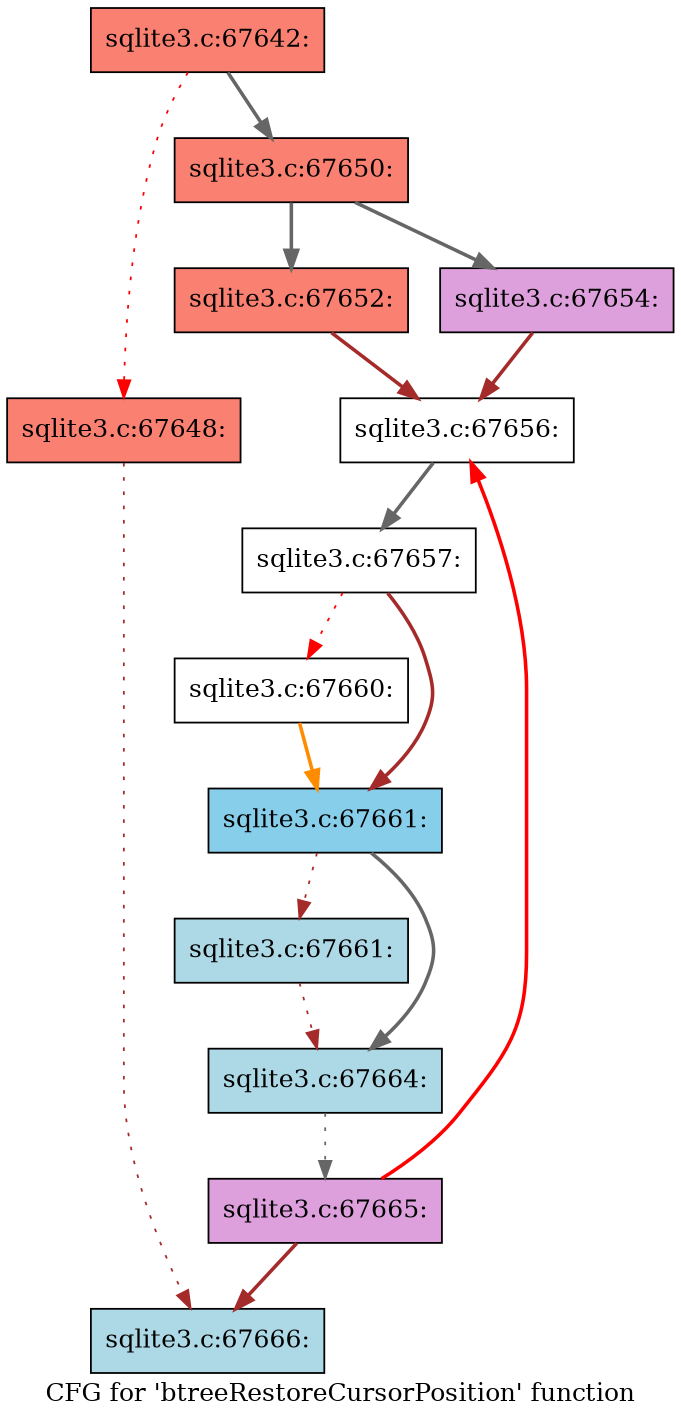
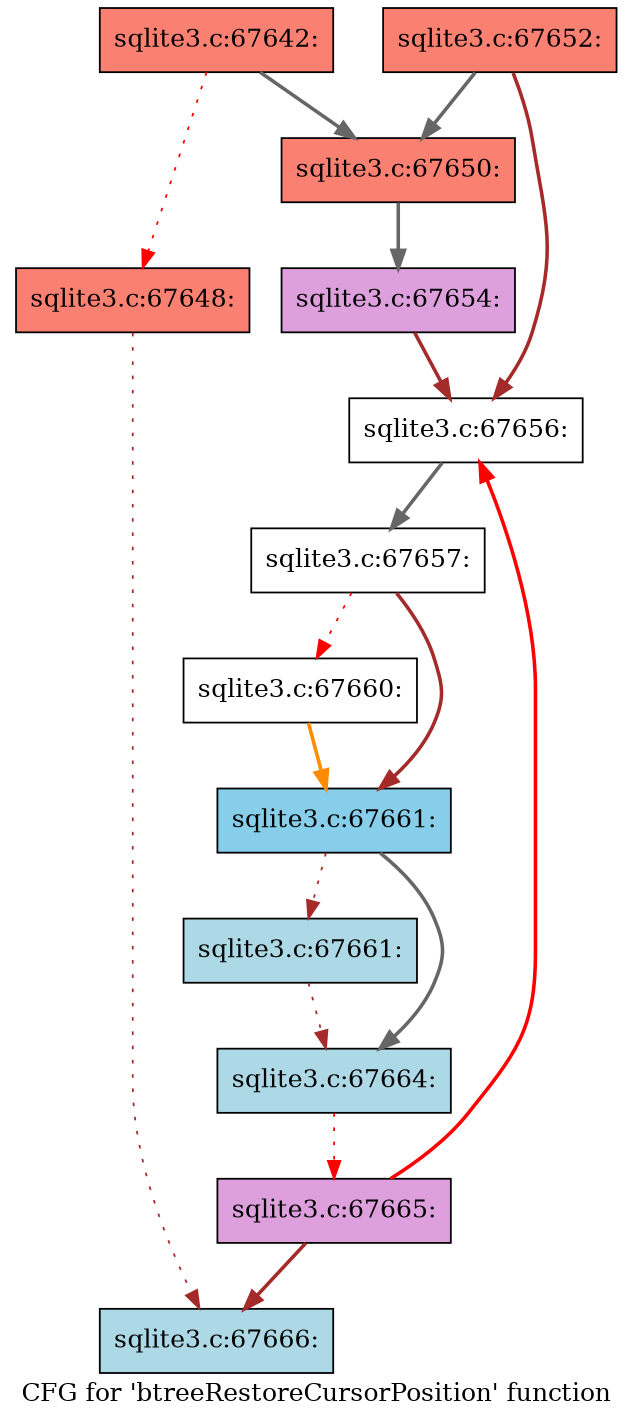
  digraph {
    label="CFG for 'btreeRestoreCursorPosition' function"
    node [fillcolor=salmon shape=record style=filled]
    edge [color=brown style=bold]
    n1 [label="{sqlite3.c:67642:}"]
    n2 [label="{sqlite3.c:67648:}"]
    n3 [label="{sqlite3.c:67650:}"]
    n4 [fillcolor=lightblue label="{sqlite3.c:67666:}"]
    n5 [label="{sqlite3.c:67652:}"]
    n6 [fillcolor=plum label="{sqlite3.c:67654:}"]
    n7 [fillcolor=white label="{sqlite3.c:67656:}"]
    n8 [fillcolor=white label="{sqlite3.c:67657:}"]
    n9 [fillcolor=white label="{sqlite3.c:67660:}"]
    n10 [fillcolor=skyblue label="{sqlite3.c:67661:}"]
    n11 [fillcolor=plum label="{sqlite3.c:67665:}"]
    n12 [fillcolor=lightblue label="{sqlite3.c:67661:}"]
    n13 [fillcolor=lightblue label="{sqlite3.c:67664:}"]
    n1 -> n2 [color=red style=dotted]
    n1 -> n3 [color=gray40]
    n2 -> n4 [style=dotted]
-   n3 -> n5 [color=gray40]
+   n5 -> n3 [color=gray40]
    n3 -> n6 [color=gray40]
    n5 -> n7
    n6 -> n7
    n7 -> n8 [color=gray40]
    n8 -> n9 [color=red style=dotted]
    n8 -> n10
    n9 -> n10 [color=darkorange]
    n10 -> n12 [style=dotted]
    n10 -> n13 [color=gray40]
    n11 -> n4
    n11 -> n7 [color=red]
    n12 -> n13 [style=dotted]
-   n13 -> n11 [color=gray40 style=dotted]
+   n13 -> n11 [color=red style=dotted]
  }
